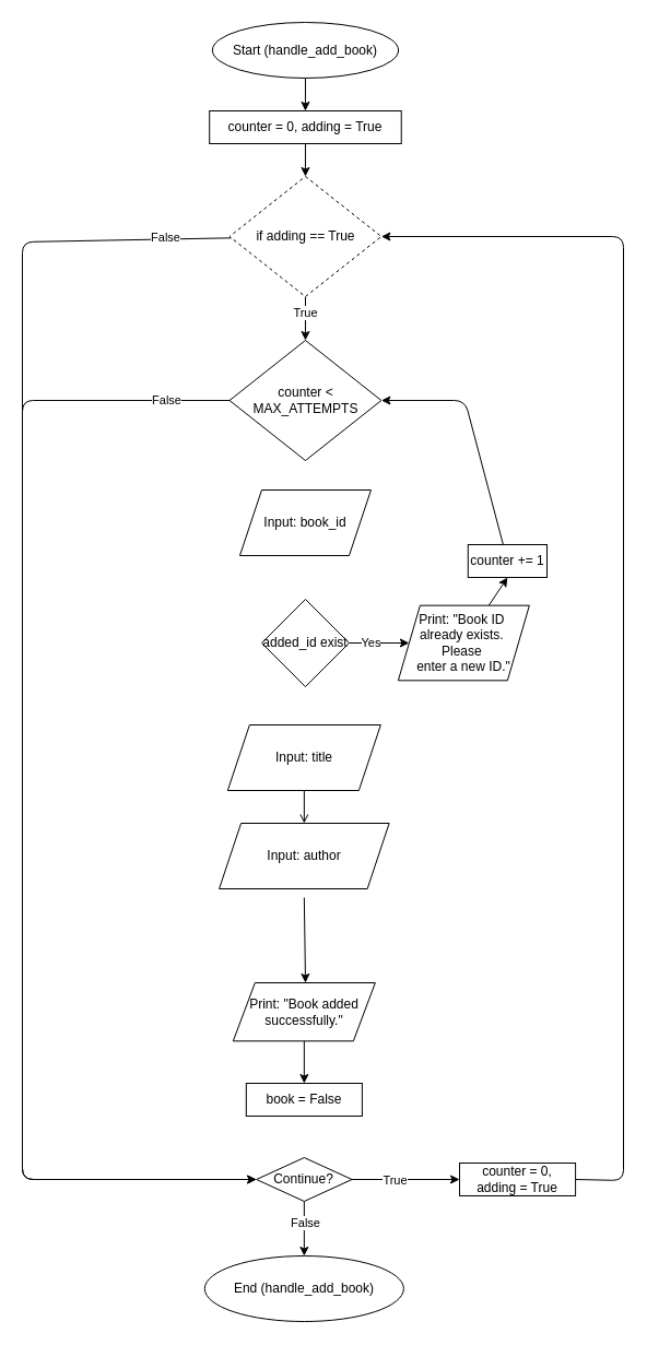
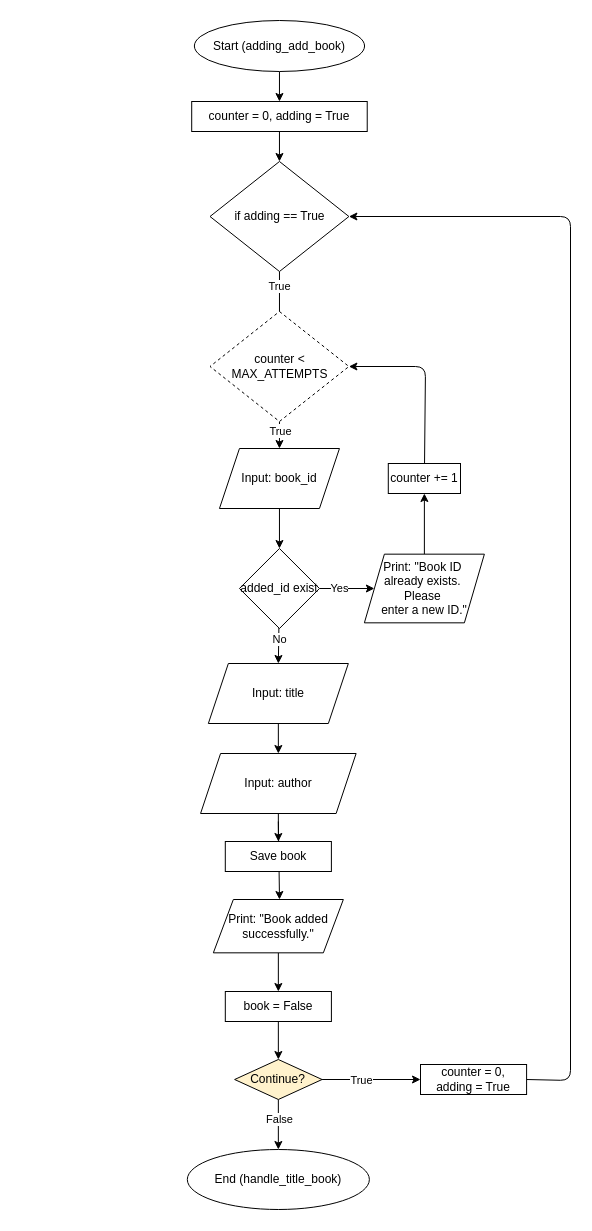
  <mxCell id="0" />
  <mxCell id="1" parent="0" />
  <mxCell id="2" style="edgeStyle=none;html=1;exitX=0.5;exitY=1;exitDx=0;exitDy=0;" parent="1" source="3" target="5" edge="1"><mxGeometry relative="1" as="geometry" /></mxCell>
- <mxCell id="3" value="Start (handle_add_book&lt;span style=&quot;background-color: transparent;&quot;&gt;)&lt;/span&gt;" style="ellipse;whiteSpace=wrap;html=1;" parent="1" vertex="1"><mxGeometry x="193.86" y="20" width="170.21" height="51" as="geometry" /></mxCell>
+ <mxCell id="3" value="Start (adding_add_book&lt;span style=&quot;background-color: transparent;&quot;&gt;)&lt;/span&gt;" style="ellipse;whiteSpace=wrap;html=1;" parent="1" vertex="1"><mxGeometry x="193.86" y="20" width="170.21" height="51" as="geometry" /></mxCell>
  <mxCell id="4" style="edgeStyle=none;html=1;entryX=0.5;entryY=0;entryDx=0;entryDy=0;" parent="1" source="5" target="33" edge="1"><mxGeometry relative="1" as="geometry" /></mxCell>
  <mxCell id="5" value="counter = 0, adding = True" style="whiteSpace=wrap;html=1;" parent="1" vertex="1"><mxGeometry x="191.2" y="101" width="175.52" height="30" as="geometry" /></mxCell>
+ <mxCell id="6" style="edgeStyle=none;html=1;exitX=0.5;exitY=1;exitDx=0;exitDy=0;entryX=0.5;entryY=0;entryDx=0;entryDy=0;" parent="1" source="7" target="12" edge="1"><mxGeometry relative="1" as="geometry" /></mxCell>
  <mxCell id="7" value="Input: book_id" style="shape=parallelogram;perimeter=parallelogramPerimeter;whiteSpace=wrap;html=1;fixedSize=1;" parent="1" vertex="1"><mxGeometry x="218.96" y="448" width="120" height="60" as="geometry" /></mxCell>
+ <mxCell id="8" style="edgeStyle=none;html=1;entryX=0.5;entryY=0;entryDx=0;entryDy=0;" parent="1" source="12" target="21" edge="1"><mxGeometry relative="1" as="geometry" /></mxCell>
+ <mxCell id="9" value="No" style="edgeLabel;html=1;align=center;verticalAlign=middle;resizable=0;points=[];" parent="8" vertex="1" connectable="0"><mxGeometry x="-0.404" relative="1" as="geometry"><mxPoint as="offset" /></mxGeometry></mxCell>
  <mxCell id="10" style="edgeStyle=none;html=1;" parent="1" source="12" target="43" edge="1"><mxGeometry relative="1" as="geometry" /></mxCell>
  <mxCell id="11" value="Yes" style="edgeLabel;html=1;align=center;verticalAlign=middle;resizable=0;points=[];" parent="10" vertex="1" connectable="0"><mxGeometry x="-0.263" relative="1" as="geometry"><mxPoint as="offset" /></mxGeometry></mxCell>
  <mxCell id="12" value="added_id exist" style="rhombus;whiteSpace=wrap;html=1;" parent="1" vertex="1"><mxGeometry x="238.96" y="548" width="80" height="80" as="geometry" /></mxCell>
- <mxCell id="16" style="edgeStyle=none;html=1;exitX=0;exitY=0.5;exitDx=0;exitDy=0;entryX=0;entryY=0.5;entryDx=0;entryDy=0;" parent="1" source="18" target="38" edge="1"><mxGeometry relative="1" as="geometry"><mxPoint x="20" y="366.25" as="targetPoint" /><Array as="points"><mxPoint x="20" y="366" /><mxPoint x="20" y="1079" /></Array></mxGeometry></mxCell>
- <mxCell id="17" value="False" style="edgeLabel;html=1;align=center;verticalAlign=middle;resizable=0;points=[];" vertex="1" connectable="0" parent="16"><mxGeometry x="-0.897" y="-1" relative="1" as="geometry"><mxPoint as="offset" /></mxGeometry></mxCell>
- <mxCell id="18" value="counter &amp;lt; MAX_ATTEMPTS" style="rhombus;whiteSpace=wrap;html=1;" parent="1" vertex="1"><mxGeometry x="209.52" y="311" width="138.89" height="110" as="geometry" /></mxCell>
- <mxCell id="19" value="End (handle_add_book)" style="ellipse;whiteSpace=wrap;html=1;" parent="1" vertex="1"><mxGeometry x="186.82" y="1149" width="182.05" height="60" as="geometry" /></mxCell>
- <mxCell id="20" style="edgeStyle=none;html=1;exitX=0.5;exitY=1;exitDx=0;exitDy=0;entryX=0.5;entryY=0;entryDx=0;entryDy=0;endArrow=open;" parent="1" source="21" target="23" edge="1"><mxGeometry relative="1" as="geometry" /></mxCell>
+ <mxCell id="13" style="edgeStyle=none;html=1;entryX=0.5;entryY=0;entryDx=0;entryDy=0;exitX=0.5;exitY=1;exitDx=0;exitDy=0;" parent="1" source="18" target="7" edge="1"><mxGeometry relative="1" as="geometry"><mxPoint x="278.85" y="423" as="sourcePoint" /></mxGeometry></mxCell>
+ <mxCell id="14" value="Yes" style="edgeLabel;html=1;align=center;verticalAlign=middle;resizable=0;points=[];" parent="13" vertex="1" connectable="0"><mxGeometry x="-0.333" relative="1" as="geometry"><mxPoint as="offset" /></mxGeometry></mxCell>
+ <mxCell id="15" value="True" style="edgeLabel;html=1;align=center;verticalAlign=middle;resizable=0;points=[];" parent="13" vertex="1" connectable="0"><mxGeometry x="-0.275" y="-2" relative="1" as="geometry"><mxPoint x="3" as="offset" /></mxGeometry></mxCell>
+ <mxCell id="18" value="counter &amp;lt; MAX_ATTEMPTS" style="rhombus;whiteSpace=wrap;html=1;dashed=1;" parent="1" vertex="1"><mxGeometry x="209.52" y="311" width="138.89" height="110" as="geometry" /></mxCell>
+ <mxCell id="19" value="End (handle_title_book)" style="ellipse;whiteSpace=wrap;html=1;" parent="1" vertex="1"><mxGeometry x="186.82" y="1149" width="182.05" height="60" as="geometry" /></mxCell>
+ <mxCell id="20" style="edgeStyle=none;html=1;exitX=0.5;exitY=1;exitDx=0;exitDy=0;entryX=0.5;entryY=0;entryDx=0;entryDy=0;" parent="1" source="21" target="23" edge="1"><mxGeometry relative="1" as="geometry" /></mxCell>
  <mxCell id="21" value="Input: title" style="shape=parallelogram;perimeter=parallelogramPerimeter;whiteSpace=wrap;html=1;fixedSize=1;" parent="1" vertex="1"><mxGeometry x="207.85" y="663" width="140" height="60" as="geometry" /></mxCell>
+ <mxCell id="22" style="edgeStyle=none;html=1;" parent="1" source="23" target="41" edge="1"><mxGeometry relative="1" as="geometry" /></mxCell>
  <mxCell id="23" value="Input: author" style="shape=parallelogram;perimeter=parallelogramPerimeter;whiteSpace=wrap;html=1;fixedSize=1;" parent="1" vertex="1"><mxGeometry x="200.07" y="753" width="155.56" height="60" as="geometry" /></mxCell>
  <mxCell id="24" style="edgeStyle=none;html=1;exitX=0.5;exitY=1;exitDx=0;exitDy=0;" parent="1" edge="1"><mxGeometry relative="1" as="geometry"><mxPoint x="277.845" y="821" as="sourcePoint" /><mxPoint x="279" y="899" as="targetPoint" /></mxGeometry></mxCell>
  <mxCell id="25" style="edgeStyle=none;html=1;entryX=0.5;entryY=0;entryDx=0;entryDy=0;" parent="1" source="26" target="28" edge="1"><mxGeometry relative="1" as="geometry" /></mxCell>
  <mxCell id="26" value="Print: &quot;Book added successfully.&quot;" style="shape=parallelogram;perimeter=parallelogramPerimeter;whiteSpace=wrap;html=1;fixedSize=1;" parent="1" vertex="1"><mxGeometry x="212.85" y="899" width="130" height="53.33" as="geometry" /></mxCell>
+ <mxCell id="27" style="edgeStyle=none;html=1;entryX=0.5;entryY=0;entryDx=0;entryDy=0;" parent="1" source="28" target="38" edge="1"><mxGeometry relative="1" as="geometry" /></mxCell>
  <mxCell id="28" value="book = False" style="whiteSpace=wrap;html=1;" parent="1" vertex="1"><mxGeometry x="224.81" y="991" width="106.09" height="30" as="geometry" /></mxCell>
- <mxCell id="29" style="edgeStyle=none;html=1;entryX=0.5;entryY=0;entryDx=0;entryDy=0;" parent="1" source="33" target="18" edge="1"><mxGeometry relative="1" as="geometry" /></mxCell>
+ <mxCell id="29" style="edgeStyle=none;html=1;entryX=0.5;entryY=0;entryDx=0;entryDy=0;endArrow=none;" parent="1" source="33" target="18" edge="1"><mxGeometry relative="1" as="geometry" /></mxCell>
  <mxCell id="30" value="True" style="edgeLabel;html=1;align=center;verticalAlign=middle;resizable=0;points=[];" parent="29" vertex="1" connectable="0"><mxGeometry x="-0.295" relative="1" as="geometry"><mxPoint as="offset" /></mxGeometry></mxCell>
- <mxCell id="31" style="edgeStyle=none;html=1;entryX=0;entryY=0.5;entryDx=0;entryDy=0;" parent="1" source="33" target="38" edge="1"><mxGeometry relative="1" as="geometry"><Array as="points"><mxPoint x="20" y="221" /><mxPoint x="20" y="1079" /></Array></mxGeometry></mxCell>
- <mxCell id="32" value="False" style="edgeLabel;html=1;align=center;verticalAlign=middle;resizable=0;points=[];" parent="31" vertex="1" connectable="0"><mxGeometry x="-0.845" y="1" relative="1" as="geometry"><mxPoint x="37" y="-4" as="offset" /></mxGeometry></mxCell>
- <mxCell id="33" value="if adding == True" style="rhombus;whiteSpace=wrap;html=1;dashed=1;" parent="1" vertex="1"><mxGeometry x="209.52" y="161" width="138.89" height="110" as="geometry" /></mxCell>
+ <mxCell id="33" value="if adding == True" style="rhombus;whiteSpace=wrap;html=1;" parent="1" vertex="1"><mxGeometry x="209.52" y="161" width="138.89" height="110" as="geometry" /></mxCell>
  <mxCell id="34" style="edgeStyle=none;html=1;entryX=0.5;entryY=0;entryDx=0;entryDy=0;" parent="1" source="38" target="19" edge="1"><mxGeometry relative="1" as="geometry" /></mxCell>
  <mxCell id="35" value="False" style="edgeLabel;html=1;align=center;verticalAlign=middle;resizable=0;points=[];" parent="34" vertex="1" connectable="0"><mxGeometry x="-0.235" y="1" relative="1" as="geometry"><mxPoint as="offset" /></mxGeometry></mxCell>
  <mxCell id="36" style="edgeStyle=none;html=1;entryX=0;entryY=0.5;entryDx=0;entryDy=0;exitX=1;exitY=0.5;exitDx=0;exitDy=0;" parent="1" source="38" target="40" edge="1"><mxGeometry relative="1" as="geometry"><mxPoint x="470" y="1079" as="sourcePoint" /></mxGeometry></mxCell>
  <mxCell id="37" value="True" style="edgeLabel;html=1;align=center;verticalAlign=middle;resizable=0;points=[];" parent="36" vertex="1" connectable="0"><mxGeometry x="-0.21" relative="1" as="geometry"><mxPoint as="offset" /></mxGeometry></mxCell>
- <mxCell id="38" value="Continue?" style="rhombus;whiteSpace=wrap;html=1;" parent="1" vertex="1"><mxGeometry x="234.13" y="1059" width="87.43" height="40" as="geometry" /></mxCell>
+ <mxCell id="38" value="Continue?" style="rhombus;whiteSpace=wrap;html=1;fillColor=#fff2cc;" parent="1" vertex="1"><mxGeometry x="234.13" y="1059" width="87.43" height="40" as="geometry" /></mxCell>
  <mxCell id="39" style="edgeStyle=none;html=1;exitX=1;exitY=0.5;exitDx=0;exitDy=0;entryX=1;entryY=0.5;entryDx=0;entryDy=0;" parent="1" source="40" target="33" edge="1"><mxGeometry relative="1" as="geometry"><mxPoint x="360" y="221" as="targetPoint" /><Array as="points"><mxPoint x="570" y="1080" /><mxPoint x="570" y="216" /></Array></mxGeometry></mxCell>
  <mxCell id="40" value="counter = 0, &lt;br&gt;adding = True" style="whiteSpace=wrap;html=1;" parent="1" vertex="1"><mxGeometry x="420" y="1064" width="106.09" height="30" as="geometry" /></mxCell>
+ <mxCell id="41" value="Save book" style="whiteSpace=wrap;html=1;" parent="1" vertex="1"><mxGeometry x="224.8" y="841" width="106.09" height="30" as="geometry" /></mxCell>
  <mxCell id="42" style="edgeStyle=none;html=1;entryX=0.5;entryY=1;entryDx=0;entryDy=0;" parent="1" source="43" target="45" edge="1"><mxGeometry relative="1" as="geometry" /></mxCell>
  <mxCell id="43" value="Print: &quot;Book ID&amp;nbsp;&lt;div&gt;already&amp;nbsp;&lt;span style=&quot;background-color: transparent;&quot;&gt;exists.&amp;nbsp;&lt;/span&gt;&lt;/div&gt;&lt;div&gt;&lt;span style=&quot;background-color: transparent;&quot;&gt;Please&amp;nbsp;&lt;/span&gt;&lt;div&gt;enter a new ID.&quot;&lt;/div&gt;&lt;/div&gt;" style="shape=parallelogram;perimeter=parallelogramPerimeter;whiteSpace=wrap;html=1;fixedSize=1;" parent="1" vertex="1"><mxGeometry x="363.89" y="553.66" width="120" height="68.67" as="geometry" /></mxCell>
  <mxCell id="44" style="edgeStyle=none;html=1;entryX=1;entryY=0.5;entryDx=0;entryDy=0;" parent="1" source="45" target="18" edge="1"><mxGeometry relative="1" as="geometry"><Array as="points"><mxPoint x="425" y="366" /></Array></mxGeometry></mxCell>
- <mxCell id="45" value="counter += 1" style="whiteSpace=wrap;html=1;" parent="1" vertex="1"><mxGeometry x="427.79" y="498" width="72.21" height="30" as="geometry" /></mxCell>
+ <mxCell id="45" value="counter += 1" style="whiteSpace=wrap;html=1;" parent="1" vertex="1"><mxGeometry x="387.79" y="463" width="72.21" height="30" as="geometry" /></mxCell>
